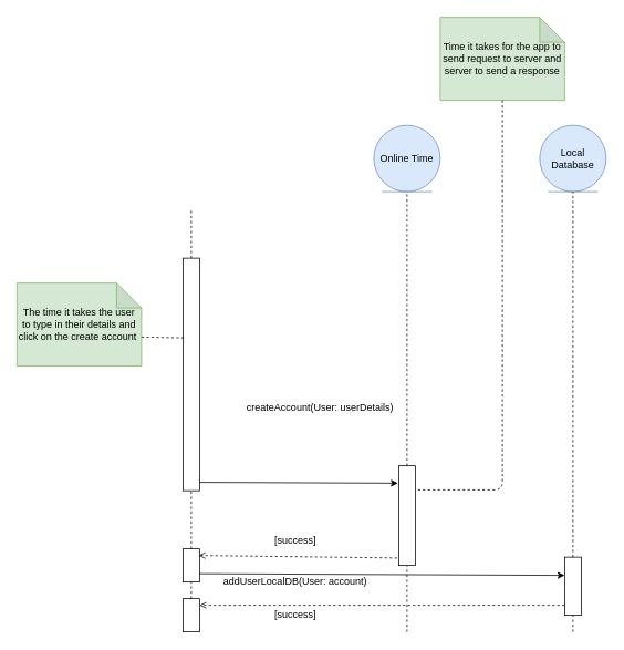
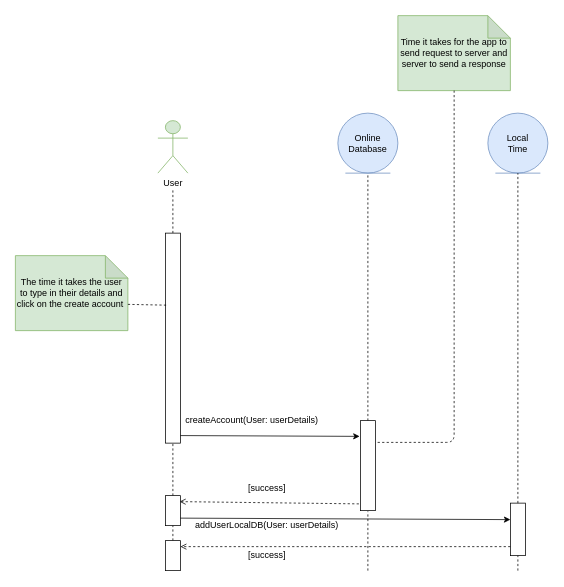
  <mxCell id="0" />
  <mxCell id="1" parent="0" />
- <mxCell id="3" value="Online Time" style="ellipse;shape=umlEntity;whiteSpace=wrap;html=1;fillColor=#dae8fc;strokeColor=#6c8ebf;" vertex="1" parent="1"><mxGeometry x="450" y="150" width="80" height="80" as="geometry" /></mxCell>
- <mxCell id="4" value="Local &lt;br&gt;Database" style="ellipse;shape=umlEntity;whiteSpace=wrap;html=1;fillColor=#dae8fc;strokeColor=#6c8ebf;" vertex="1" parent="1"><mxGeometry x="650" y="150" width="80" height="80" as="geometry" /></mxCell>
+ <mxCell id="2" value="User" style="shape=umlActor;verticalLabelPosition=bottom;verticalAlign=top;html=1;fillColor=#d5e8d4;strokeColor=#82b366;" vertex="1" parent="1"><mxGeometry x="210" y="160" width="40" height="70" as="geometry" /></mxCell>
+ <mxCell id="3" value="Online Database" style="ellipse;shape=umlEntity;whiteSpace=wrap;html=1;fillColor=#dae8fc;strokeColor=#6c8ebf;" vertex="1" parent="1"><mxGeometry x="450" y="150" width="80" height="80" as="geometry" /></mxCell>
+ <mxCell id="4" value="Local &lt;br&gt;Time" style="ellipse;shape=umlEntity;whiteSpace=wrap;html=1;fillColor=#dae8fc;strokeColor=#6c8ebf;" vertex="1" parent="1"><mxGeometry x="650" y="150" width="80" height="80" as="geometry" /></mxCell>
  <mxCell id="5" value="" style="endArrow=none;dashed=1;html=1;" edge="1" parent="1" source="6"><mxGeometry width="50" height="50" relative="1" as="geometry"><mxPoint x="230" y="640" as="sourcePoint" /><mxPoint x="230" y="250" as="targetPoint" /></mxGeometry></mxCell>
  <mxCell id="6" value="" style="points=[];perimeter=orthogonalPerimeter;rounded=0;shadow=0;strokeWidth=1;" parent="1" vertex="1"><mxGeometry x="220" y="310" width="20" height="280" as="geometry" /></mxCell>
  <mxCell id="7" value="" style="endArrow=none;dashed=1;html=1;" edge="1" parent="1" source="14" target="6"><mxGeometry width="50" height="50" relative="1" as="geometry"><mxPoint x="230" y="1160" as="sourcePoint" /><mxPoint x="230" y="250" as="targetPoint" /></mxGeometry></mxCell>
  <mxCell id="8" value="" style="endArrow=classic;html=1;entryX=-0.05;entryY=0.175;entryDx=0;entryDy=0;entryPerimeter=0;exitX=1;exitY=0.964;exitDx=0;exitDy=0;exitPerimeter=0;" edge="1" parent="1" source="6" target="10"><mxGeometry width="50" height="50" relative="1" as="geometry"><mxPoint x="250" y="581" as="sourcePoint" /><mxPoint x="477" y="570" as="targetPoint" /></mxGeometry></mxCell>
  <mxCell id="9" value="" style="endArrow=none;dashed=1;html=1;" edge="1" parent="1" source="10"><mxGeometry width="50" height="50" relative="1" as="geometry"><mxPoint x="490" y="620" as="sourcePoint" /><mxPoint x="490" y="230" as="targetPoint" /></mxGeometry></mxCell>
  <mxCell id="10" value="" style="points=[];perimeter=orthogonalPerimeter;rounded=0;shadow=0;strokeWidth=1;" vertex="1" parent="1"><mxGeometry x="480" y="560" width="20" height="120" as="geometry" /></mxCell>
  <mxCell id="11" value="" style="endArrow=none;dashed=1;html=1;entryX=0.5;entryY=1.008;entryDx=0;entryDy=0;entryPerimeter=0;" edge="1" parent="1" target="10"><mxGeometry width="50" height="50" relative="1" as="geometry"><mxPoint x="490" y="760" as="sourcePoint" /><mxPoint x="550" y="560" as="targetPoint" /></mxGeometry></mxCell>
- <mxCell id="12" value="createAccount(User: userDetails)" style="text;html=1;align=center;verticalAlign=middle;resizable=0;points=[];autosize=1;" vertex="1" parent="1"><mxGeometry x="290" y="480" width="190" height="20" as="geometry" /></mxCell>
+ <mxCell id="12" value="createAccount(User: userDetails)" style="text;html=1;align=center;verticalAlign=middle;resizable=0;points=[];autosize=1;" vertex="1" parent="1"><mxGeometry x="240" y="550" width="190" height="20" as="geometry" /></mxCell>
  <mxCell id="13" value="" style="endArrow=open;html=1;dashed=1;endFill=0;exitX=-0.1;exitY=0.925;exitDx=0;exitDy=0;exitPerimeter=0;entryX=0.95;entryY=0.2;entryDx=0;entryDy=0;entryPerimeter=0;" edge="1" parent="1" source="10" target="14"><mxGeometry width="50" height="50" relative="1" as="geometry"><mxPoint x="260" y="700" as="sourcePoint" /><mxPoint x="270" y="700" as="targetPoint" /></mxGeometry></mxCell>
  <mxCell id="14" value="" style="points=[];perimeter=orthogonalPerimeter;rounded=0;shadow=0;strokeWidth=1;" vertex="1" parent="1"><mxGeometry x="220" y="660" width="20" height="40" as="geometry" /></mxCell>
  <mxCell id="15" value="" style="endArrow=none;dashed=1;html=1;" edge="1" parent="1" source="24" target="14"><mxGeometry width="50" height="50" relative="1" as="geometry"><mxPoint x="230" y="1160" as="sourcePoint" /><mxPoint x="230" y="550" as="targetPoint" /></mxGeometry></mxCell>
  <mxCell id="16" value="[success]" style="text;html=1;align=center;verticalAlign=middle;resizable=0;points=[];autosize=1;" vertex="1" parent="1"><mxGeometry x="320" y="640" width="70" height="20" as="geometry" /></mxCell>
  <mxCell id="17" value="" style="points=[];perimeter=orthogonalPerimeter;rounded=0;shadow=0;strokeWidth=1;" vertex="1" parent="1"><mxGeometry x="680" y="670" width="20" height="70" as="geometry" /></mxCell>
  <mxCell id="18" value="" style="endArrow=none;dashed=1;html=1;" edge="1" parent="1" target="17"><mxGeometry width="50" height="50" relative="1" as="geometry"><mxPoint x="690" y="760" as="sourcePoint" /><mxPoint x="690" y="630" as="targetPoint" /></mxGeometry></mxCell>
  <mxCell id="19" value="" style="endArrow=none;dashed=1;html=1;entryX=0.5;entryY=1;entryDx=0;entryDy=0;exitX=0.5;exitY=0;exitDx=0;exitDy=0;exitPerimeter=0;" edge="1" parent="1" source="17" target="4"><mxGeometry width="50" height="50" relative="1" as="geometry"><mxPoint x="690" y="330" as="sourcePoint" /><mxPoint x="689.5" y="250" as="targetPoint" /></mxGeometry></mxCell>
  <mxCell id="20" value="" style="endArrow=classic;html=1;" edge="1" parent="1"><mxGeometry width="50" height="50" relative="1" as="geometry"><mxPoint x="240" y="690" as="sourcePoint" /><mxPoint x="680" y="692" as="targetPoint" /></mxGeometry></mxCell>
- <mxCell id="21" value="addUserLocalDB(User: account)" style="text;html=1;align=center;verticalAlign=middle;resizable=0;points=[];autosize=1;" vertex="1" parent="1"><mxGeometry x="250" y="690" width="210" height="20" as="geometry" /></mxCell>
+ <mxCell id="21" value="addUserLocalDB(User: userDetails)" style="text;html=1;align=center;verticalAlign=middle;resizable=0;points=[];autosize=1;" vertex="1" parent="1"><mxGeometry x="250" y="690" width="210" height="20" as="geometry" /></mxCell>
  <mxCell id="22" value="" style="endArrow=open;html=1;dashed=1;endFill=0;exitX=-0.1;exitY=0.925;exitDx=0;exitDy=0;exitPerimeter=0;" edge="1" parent="1"><mxGeometry width="50" height="50" relative="1" as="geometry"><mxPoint x="680" y="728" as="sourcePoint" /><mxPoint x="240" y="728" as="targetPoint" /></mxGeometry></mxCell>
  <mxCell id="23" value="[success]" style="text;html=1;align=center;verticalAlign=middle;resizable=0;points=[];autosize=1;" vertex="1" parent="1"><mxGeometry x="320" y="730" width="70" height="20" as="geometry" /></mxCell>
  <mxCell id="24" value="" style="points=[];perimeter=orthogonalPerimeter;rounded=0;shadow=0;strokeWidth=1;" vertex="1" parent="1"><mxGeometry x="220" y="720" width="20" height="40" as="geometry" /></mxCell>
  <mxCell id="25" value="The time it takes the user to type in their details and click on the create account&amp;nbsp;" style="shape=note;whiteSpace=wrap;html=1;backgroundOutline=1;darkOpacity=0.05;fillColor=#d5e8d4;strokeColor=#82b366;" vertex="1" parent="1"><mxGeometry x="20" y="340" width="150" height="100" as="geometry" /></mxCell>
  <mxCell id="26" value="" style="endArrow=none;dashed=1;html=1;strokeColor=#000000;exitX=0;exitY=0;exitDx=150;exitDy=65;exitPerimeter=0;entryX=0.05;entryY=0.343;entryDx=0;entryDy=0;entryPerimeter=0;" edge="1" parent="1" source="25" target="6"><mxGeometry width="50" height="50" relative="1" as="geometry"><mxPoint x="130" y="440" as="sourcePoint" /><mxPoint x="180" y="390" as="targetPoint" /></mxGeometry></mxCell>
  <mxCell id="27" value="Time it takes for the app to send request to server and server to send a response" style="shape=note;whiteSpace=wrap;html=1;backgroundOutline=1;darkOpacity=0.05;fillColor=#d5e8d4;strokeColor=#82b366;" vertex="1" parent="1"><mxGeometry x="530" width="150" height="100" as="geometry" y="20" /></mxCell>
  <mxCell id="28" value="" style="endArrow=none;dashed=1;html=1;strokeColor=#000000;entryX=0.5;entryY=1;entryDx=0;entryDy=0;entryPerimeter=0;exitX=1.15;exitY=0.242;exitDx=0;exitDy=0;exitPerimeter=0;" edge="1" parent="1" source="10" target="27"><mxGeometry width="50" height="50" relative="1" as="geometry"><mxPoint x="605" y="590" as="sourcePoint" /><mxPoint x="660" y="250" as="targetPoint" /><Array as="points"><mxPoint x="605" y="589" /></Array></mxGeometry></mxCell>
